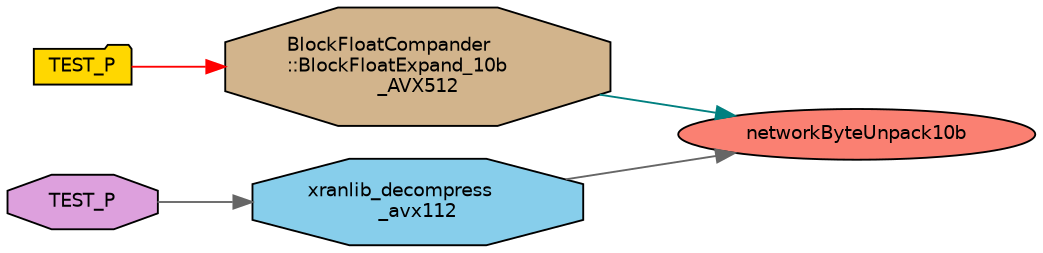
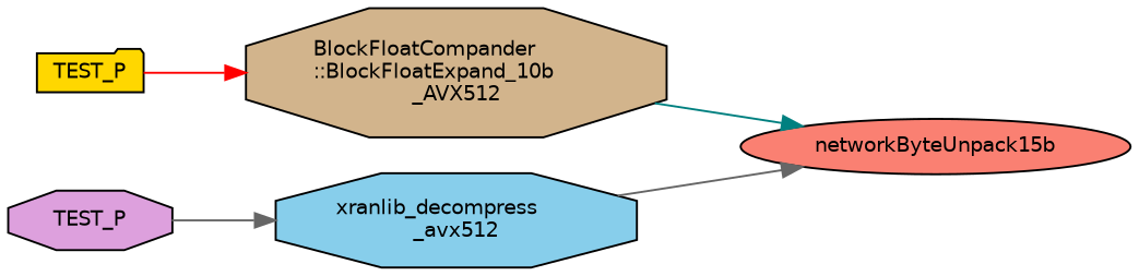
  digraph {
    rankdir=RL
    node [color=black fontname=Helvetica fontsize=10 shape=octagon style=filled]
    edge [color=gray40 dir=back fontname=Helvetica fontsize=10 labelfontname=Helvetica labelfontsize=10 style=solid]
-   n1 [fillcolor=salmon fontcolor=black height=0.2 label=networkByteUnpack10b shape=ellipse width=0.4]
+   n1 [fillcolor=salmon fontcolor=black height=0.2 label=networkByteUnpack15b shape=ellipse width=0.4]
    n2 [fillcolor=tan height=0.2 label="BlockFloatCompander\l::BlockFloatExpand_10b\l_AVX512" width=0.4]
-   n3 [fillcolor=skyblue height=0.2 label="xranlib_decompress\l_avx112" width=0.4]
+   n3 [fillcolor=skyblue height=0.2 label="xranlib_decompress\l_avx512" width=0.4]
    n4 [fillcolor=gold height=0.2 label=TEST_P shape=folder width=0.4]
    n5 [fillcolor=plum height=0.2 label=TEST_P width=0.4]
    n1 -> n2 [color=teal]
    n1 -> n3
    n2 -> n4 [color=red]
    n3 -> n5
  }
